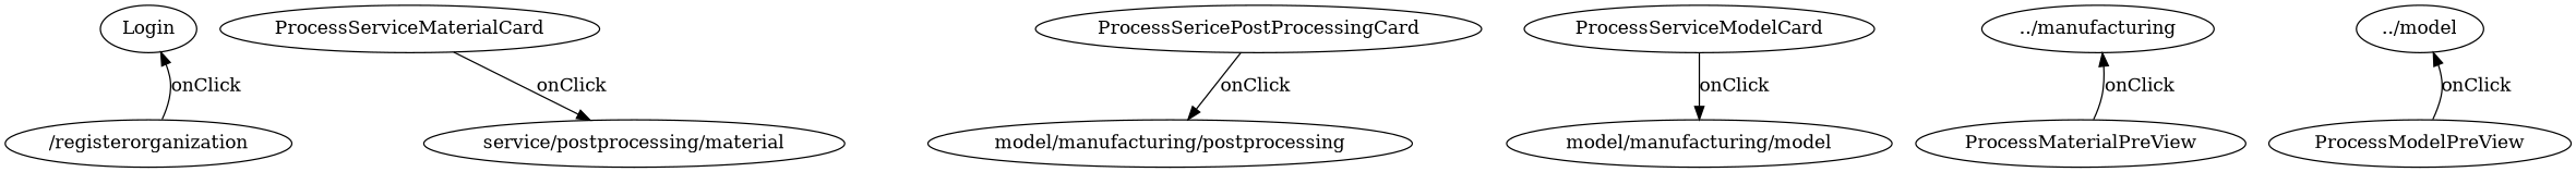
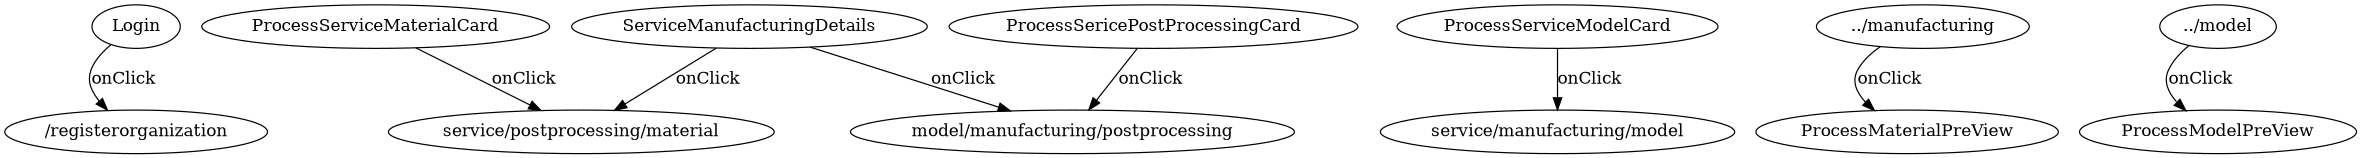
  digraph {
    Login
    "/registerorganization"
    n3 [label="service/postprocessing/material"]
    ProcessServiceMaterialCard
    ProcessServiceModelCard
-   "service/manufacturing/model" [label="model/manufacturing/model"]
+   "service/manufacturing/model"
    n7 [label="model/manufacturing/postprocessing"]
    ProcessSericePostProcessingCard
+   ServiceManufacturingDetails
    n10 [label="../manufacturing"]
    ProcessMaterialPreView
    n12 [label="../model"]
    ProcessModelPreView
-   "/registerorganization" -> Login [label=onClick]
+   Login -> "/registerorganization" [label=onClick]
    ProcessServiceMaterialCard -> n3 [label=onClick]
    ProcessServiceModelCard -> "service/manufacturing/model" [label=onClick]
    ProcessSericePostProcessingCard -> n7 [label=onClick]
-   ProcessMaterialPreView -> n10 [label=onClick]
-   ProcessModelPreView -> n12 [label=onClick]
+   ServiceManufacturingDetails -> n3 [label=onClick]
+   ServiceManufacturingDetails -> n7 [label=onClick]
+   n10 -> ProcessMaterialPreView [label=onClick]
+   n12 -> ProcessModelPreView [label=onClick]
  }
